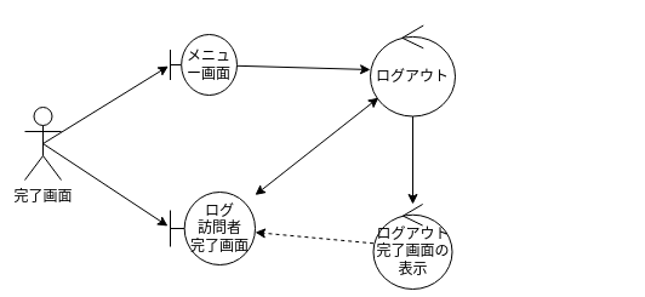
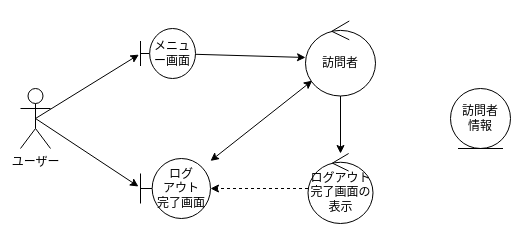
  <mxCell id="0" />
  <mxCell id="1" parent="0" />
- <mxCell id="2" value="完了画面" style="shape=umlActor;verticalLabelPosition=bottom;verticalAlign=top;html=1;" parent="1" vertex="1"><mxGeometry x="20" y="88" width="30" height="60" as="geometry" /></mxCell>
+ <mxCell id="2" value="ユーザー" style="shape=umlActor;verticalLabelPosition=bottom;verticalAlign=top;html=1;" parent="1" vertex="1"><mxGeometry x="20" y="88" width="30" height="60" as="geometry" /></mxCell>
  <mxCell id="3" value="メニュー画面" style="shape=umlBoundary;whiteSpace=wrap;html=1;" parent="1" vertex="1"><mxGeometry x="140" y="28" width="55" height="50" as="geometry" /></mxCell>
- <mxCell id="4" value="ログ&lt;br&gt;訪問者&lt;br&gt;完了画面" style="shape=umlBoundary;whiteSpace=wrap;html=1;" parent="1" vertex="1"><mxGeometry x="140" y="158" width="70" height="60" as="geometry" /></mxCell>
+ <mxCell id="4" value="ログ&lt;br&gt;アウト&lt;br&gt;完了画面" style="shape=umlBoundary;whiteSpace=wrap;html=1;" parent="1" vertex="1"><mxGeometry x="140" y="158" width="70" height="60" as="geometry" /></mxCell>
  <mxCell id="5" value="" style="endArrow=classic;html=1;rounded=0;exitX=0.5;exitY=0.5;exitDx=0;exitDy=0;exitPerimeter=0;entryX=-0.029;entryY=0.522;entryDx=0;entryDy=0;entryPerimeter=0;" parent="1" source="2" target="3" edge="1"><mxGeometry width="50" height="50" relative="1" as="geometry"><mxPoint x="240" y="158" as="sourcePoint" /><mxPoint x="290" y="108" as="targetPoint" /></mxGeometry></mxCell>
  <mxCell id="6" value="" style="endArrow=classic;html=1;rounded=0;exitX=0.5;exitY=0.5;exitDx=0;exitDy=0;exitPerimeter=0;entryX=-0.029;entryY=0.467;entryDx=0;entryDy=0;entryPerimeter=0;" parent="1" source="2" target="4" edge="1"><mxGeometry width="50" height="50" relative="1" as="geometry"><mxPoint x="140" y="208" as="sourcePoint" /><mxPoint x="245" y="148" as="targetPoint" /></mxGeometry></mxCell>
- <mxCell id="7" value="ログアウト" style="ellipse;shape=umlControl;whiteSpace=wrap;html=1;" parent="1" vertex="1"><mxGeometry x="305" y="20.5" width="70" height="75" as="geometry" /></mxCell>
- <mxCell id="9" value="ログアウト完了画面の表示" style="ellipse;shape=umlControl;whiteSpace=wrap;html=1;" parent="1" vertex="1"><mxGeometry x="307.5" y="168" width="65" height="70" as="geometry" /></mxCell>
+ <mxCell id="7" value="訪問者" style="ellipse;shape=umlControl;whiteSpace=wrap;html=1;" parent="1" vertex="1"><mxGeometry x="305" y="20.5" width="70" height="75" as="geometry" /></mxCell>
+ <mxCell id="8" value="訪問者&lt;br&gt;情報" style="ellipse;shape=umlEntity;whiteSpace=wrap;html=1;" parent="1" vertex="1"><mxGeometry x="450" y="88" width="60" height="60" as="geometry" /></mxCell>
+ <mxCell id="9" value="ログアウト完了画面の表示" style="ellipse;shape=umlControl;whiteSpace=wrap;html=1;" parent="1" vertex="1"><mxGeometry x="307.5" y="153" width="65" height="70" as="geometry" /></mxCell>
  <mxCell id="10" value="" style="endArrow=classic;html=1;rounded=0;" parent="1" source="3" target="7" edge="1"><mxGeometry width="50" height="50" relative="1" as="geometry"><mxPoint x="100" y="138" as="sourcePoint" /><mxPoint x="205" y="78" as="targetPoint" /></mxGeometry></mxCell>
  <mxCell id="11" value="" style="endArrow=classic;html=1;rounded=0;dashed=1;" parent="1" source="9" target="4" edge="1"><mxGeometry width="50" height="50" relative="1" as="geometry"><mxPoint x="240" y="198" as="sourcePoint" /><mxPoint x="345" y="138" as="targetPoint" /></mxGeometry></mxCell>
  <mxCell id="12" value="" style="endArrow=classic;html=1;rounded=0;" parent="1" source="7" target="9" edge="1"><mxGeometry width="50" height="50" relative="1" as="geometry"><mxPoint x="290" y="128" as="sourcePoint" /><mxPoint x="375" y="138" as="targetPoint" /></mxGeometry></mxCell>
  <mxCell id="13" value="" style="endArrow=classic;html=1;rounded=0;startArrow=classic;startFill=1;" parent="1" source="7" target="4" edge="1"><mxGeometry width="50" height="50" relative="1" as="geometry"><mxPoint x="450" y="258" as="sourcePoint" /><mxPoint x="555" y="198" as="targetPoint" /></mxGeometry></mxCell>
